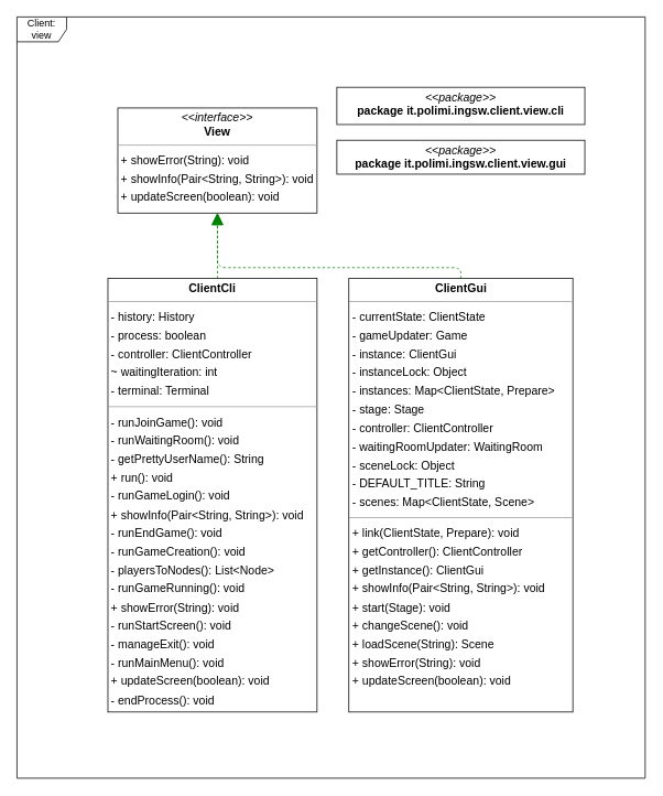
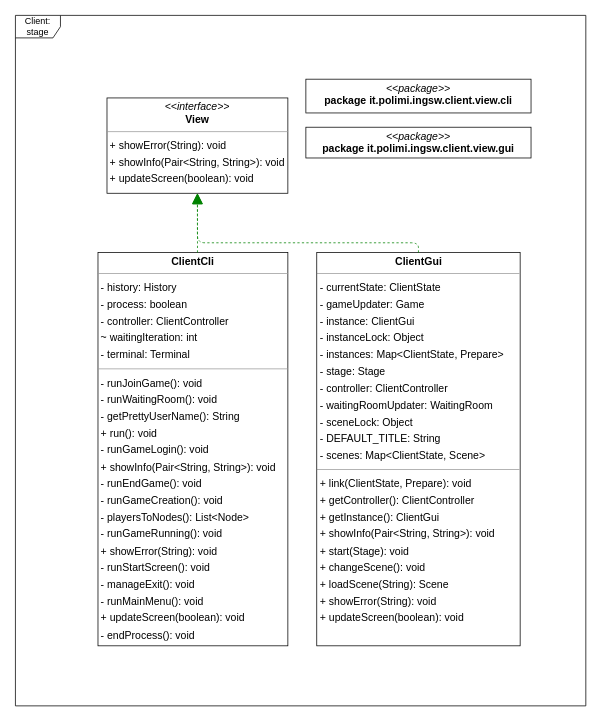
  <mxCell id="0" />
  <mxCell id="1" parent="0" />
- <mxCell id="2" value="Client: view" style="shape=umlFrame;whiteSpace=wrap;html=1;" vertex="1" parent="1"><mxGeometry x="20" y="20" width="760" height="920" as="geometry" /></mxCell>
+ <mxCell id="2" value="Client: stage" style="shape=umlFrame;whiteSpace=wrap;html=1;" vertex="1" parent="1"><mxGeometry x="20" y="20" width="760" height="920" as="geometry" /></mxCell>
  <mxCell id="3" value="&lt;p style=&quot;margin:0px;margin-top:4px;text-align:center;&quot;&gt;&lt;b&gt;ClientCli&lt;/b&gt;&lt;/p&gt;&lt;hr size=&quot;1&quot;/&gt;&lt;p style=&quot;margin:0 0 0 4px;line-height:1.6;&quot;&gt;- history: History&lt;br/&gt;- process: boolean&lt;br/&gt;- controller: ClientController&lt;br/&gt;~ waitingIteration: int&lt;br/&gt;- terminal: Terminal&lt;/p&gt;&lt;hr size=&quot;1&quot;/&gt;&lt;p style=&quot;margin:0 0 0 4px;line-height:1.6;&quot;&gt;- runJoinGame(): void&lt;br/&gt;- runWaitingRoom(): void&lt;br/&gt;- getPrettyUserName(): String&lt;br/&gt;+ run(): void&lt;br/&gt;- runGameLogin(): void&lt;br/&gt;+ showInfo(Pair&amp;lt;String, String&amp;gt;): void&lt;br/&gt;- runEndGame(): void&lt;br/&gt;- runGameCreation(): void&lt;br/&gt;- playersToNodes(): List&amp;lt;Node&amp;gt;&lt;br/&gt;- runGameRunning(): void&lt;br/&gt;+ showError(String): void&lt;br/&gt;- runStartScreen(): void&lt;br/&gt;- manageExit(): void&lt;br/&gt;- runMainMenu(): void&lt;br/&gt;+ updateScreen(boolean): void&lt;br/&gt;- endProcess(): void&lt;/p&gt;" style="verticalAlign=top;align=left;overflow=fill;fontSize=14;fontFamily=Helvetica;html=1;rounded=0;shadow=0;comic=0;labelBackgroundColor=none;strokeWidth=1;" parent="1" vertex="1"><mxGeometry x="130" y="336" width="253" height="524" as="geometry" /></mxCell>
  <mxCell id="4" value="&lt;p style=&quot;margin:0px;margin-top:4px;text-align:center;&quot;&gt;&lt;b&gt;ClientGui&lt;/b&gt;&lt;/p&gt;&lt;hr size=&quot;1&quot;/&gt;&lt;p style=&quot;margin:0 0 0 4px;line-height:1.6;&quot;&gt;- currentState: ClientState&lt;br/&gt;- gameUpdater: Game&lt;br/&gt;- instance: ClientGui&lt;br/&gt;- instanceLock: Object&lt;br/&gt;- instances: Map&amp;lt;ClientState, Prepare&amp;gt;&lt;br/&gt;- stage: Stage&lt;br/&gt;- controller: ClientController&lt;br/&gt;- waitingRoomUpdater: WaitingRoom&lt;br/&gt;- sceneLock: Object&lt;br/&gt;- DEFAULT_TITLE: String&lt;br/&gt;- scenes: Map&amp;lt;ClientState, Scene&amp;gt;&lt;/p&gt;&lt;hr size=&quot;1&quot;/&gt;&lt;p style=&quot;margin:0 0 0 4px;line-height:1.6;&quot;&gt;+ link(ClientState, Prepare): void&lt;br/&gt;+ getController(): ClientController&lt;br/&gt;+ getInstance(): ClientGui&lt;br/&gt;+ showInfo(Pair&amp;lt;String, String&amp;gt;): void&lt;br/&gt;+ start(Stage): void&lt;br/&gt;+ changeScene(): void&lt;br/&gt;+ loadScene(String): Scene&lt;br/&gt;+ showError(String): void&lt;br/&gt;+ updateScreen(boolean): void&lt;/p&gt;" style="verticalAlign=top;align=left;overflow=fill;fontSize=14;fontFamily=Helvetica;html=1;rounded=0;shadow=0;comic=0;labelBackgroundColor=none;strokeWidth=1;" parent="1" vertex="1"><mxGeometry x="421.5" y="336" width="271" height="524" as="geometry" /></mxCell>
  <mxCell id="5" value="&lt;p style=&quot;margin:0px;margin-top:4px;text-align:center;&quot;&gt;&lt;i&gt;&amp;lt;&amp;lt;interface&amp;gt;&amp;gt;&lt;/i&gt;&lt;br/&gt;&lt;b&gt;View&lt;/b&gt;&lt;/p&gt;&lt;hr size=&quot;1&quot;/&gt;&lt;p style=&quot;margin:0 0 0 4px;line-height:1.6;&quot;&gt;+ showError(String): void&lt;br/&gt;+ showInfo(Pair&amp;lt;String, String&amp;gt;): void&lt;br/&gt;+ updateScreen(boolean): void&lt;/p&gt;" style="verticalAlign=top;align=left;overflow=fill;fontSize=14;fontFamily=Helvetica;html=1;rounded=0;shadow=0;comic=0;labelBackgroundColor=none;strokeWidth=1;" parent="1" vertex="1"><mxGeometry x="142" y="130" width="241" height="127" as="geometry" /></mxCell>
  <mxCell id="6" value="&lt;p style=&quot;margin:0px;margin-top:4px;text-align:center;&quot;&gt;&lt;i&gt;&amp;lt;&amp;lt;package&amp;gt;&amp;gt;&lt;/i&gt;&lt;br/&gt;&lt;b&gt;package  it.polimi.ingsw.client.view.cli&lt;/b&gt;&lt;/p&gt;&lt;hr size=&quot;1&quot;/&gt;" style="verticalAlign=top;align=left;overflow=fill;fontSize=14;fontFamily=Helvetica;html=1;rounded=0;shadow=0;comic=0;labelBackgroundColor=none;strokeWidth=1;" parent="1" vertex="1"><mxGeometry x="407" y="105" width="300" height="45" as="geometry" /></mxCell>
  <mxCell id="7" value="&lt;p style=&quot;margin:0px;margin-top:4px;text-align:center;&quot;&gt;&lt;i&gt;&amp;lt;&amp;lt;package&amp;gt;&amp;gt;&lt;/i&gt;&lt;br/&gt;&lt;b&gt;package  it.polimi.ingsw.client.view.gui&lt;/b&gt;&lt;/p&gt;&lt;hr size=&quot;1&quot;/&gt;" style="verticalAlign=top;align=left;overflow=fill;fontSize=14;fontFamily=Helvetica;html=1;rounded=0;shadow=0;comic=0;labelBackgroundColor=none;strokeWidth=1;" parent="1" vertex="1"><mxGeometry x="407" y="169" width="300" height="41" as="geometry" /></mxCell>
  <mxCell id="8" value="" style="html=1;rounded=1;edgeStyle=orthogonalEdgeStyle;dashed=1;startArrow=none;endArrow=block;endSize=12;strokeColor=#008200;exitX=0.524;exitY=0;exitDx=0;exitDy=0;entryX=0.500;entryY=1.000;entryDx=0;entryDy=0;exitPerimeter=0;" parent="1" source="3" target="5" edge="1"><mxGeometry width="50" height="50" relative="1" as="geometry"><Array as="points"><mxPoint x="263" y="297" /></Array></mxGeometry></mxCell>
  <mxCell id="9" value="" style="html=1;rounded=1;edgeStyle=orthogonalEdgeStyle;dashed=1;startArrow=none;endArrow=block;endSize=12;strokeColor=#008200;exitX=0.500;exitY=0.000;exitDx=0;exitDy=0;entryX=0.500;entryY=1.000;entryDx=0;entryDy=0;" parent="1" source="4" target="5" edge="1"><mxGeometry width="50" height="50" relative="1" as="geometry"><Array as="points"><mxPoint x="557" y="323" /><mxPoint x="263" y="323" /></Array></mxGeometry></mxCell>
